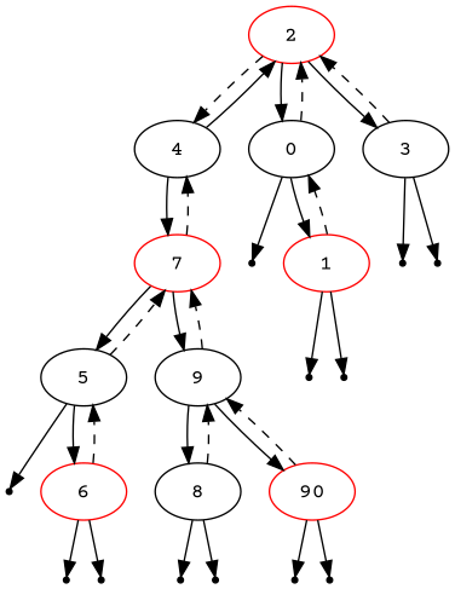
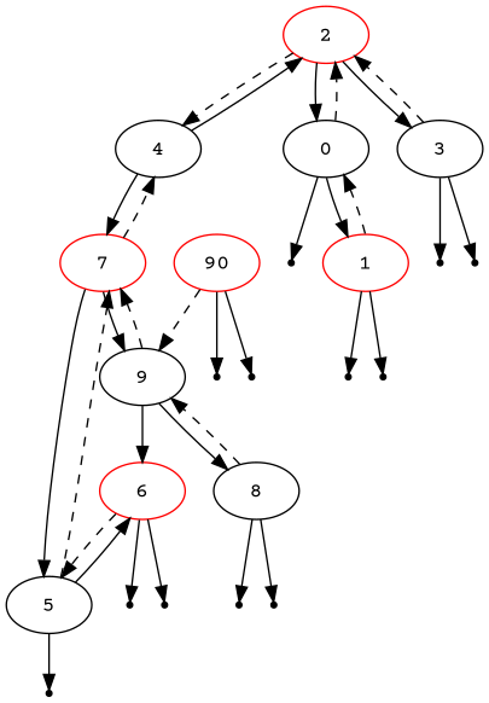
  digraph {
    fontname="Courier Prime"
    node [fontname="Courier Prime" shape=point]
    edge [fontname="Courier Prime"]
    2 [color=red shape=""]
    4 [shape=""]
    0 [shape=""]
    3 [shape=""]
    7 [color=red shape=""]
    5 [shape=""]
    9 [shape=""]
    null9
    1 [color=red shape=""]
    null7
    null8
    null4
    6 [color=red shape=""]
    8 [color=black shape=""]
    n15 [color=red label=90 shape=""]
    null5
    null6
    null2
    null3
    null0
    null1
    null10
    null11
    2 -> 4 [style=dashed]
    2 -> 0
    2 -> 3
    4 -> 2
    4 -> 7
    0 -> 2 [style=dashed]
    0 -> null9
    0 -> 1
    3 -> 2 [style=dashed]
    3 -> null7
    3 -> null8
    7 -> 4 [style=dashed]
    7 -> 5
    7 -> 9
    5 -> 7 [style=dashed]
    5 -> null4
    5 -> 6
    9 -> 7 [style=dashed]
    9 -> 8
-   9 -> n15
+   9 -> 6
    1 -> 0 [style=dashed]
    1 -> null10
    1 -> null11
    6 -> 5 [style=dashed]
    6 -> null5
    6 -> null6
    8 -> 9 [style=dashed]
    8 -> null2
    8 -> null3
    n15 -> 9 [style=dashed]
    n15 -> null0
    n15 -> null1
  }
